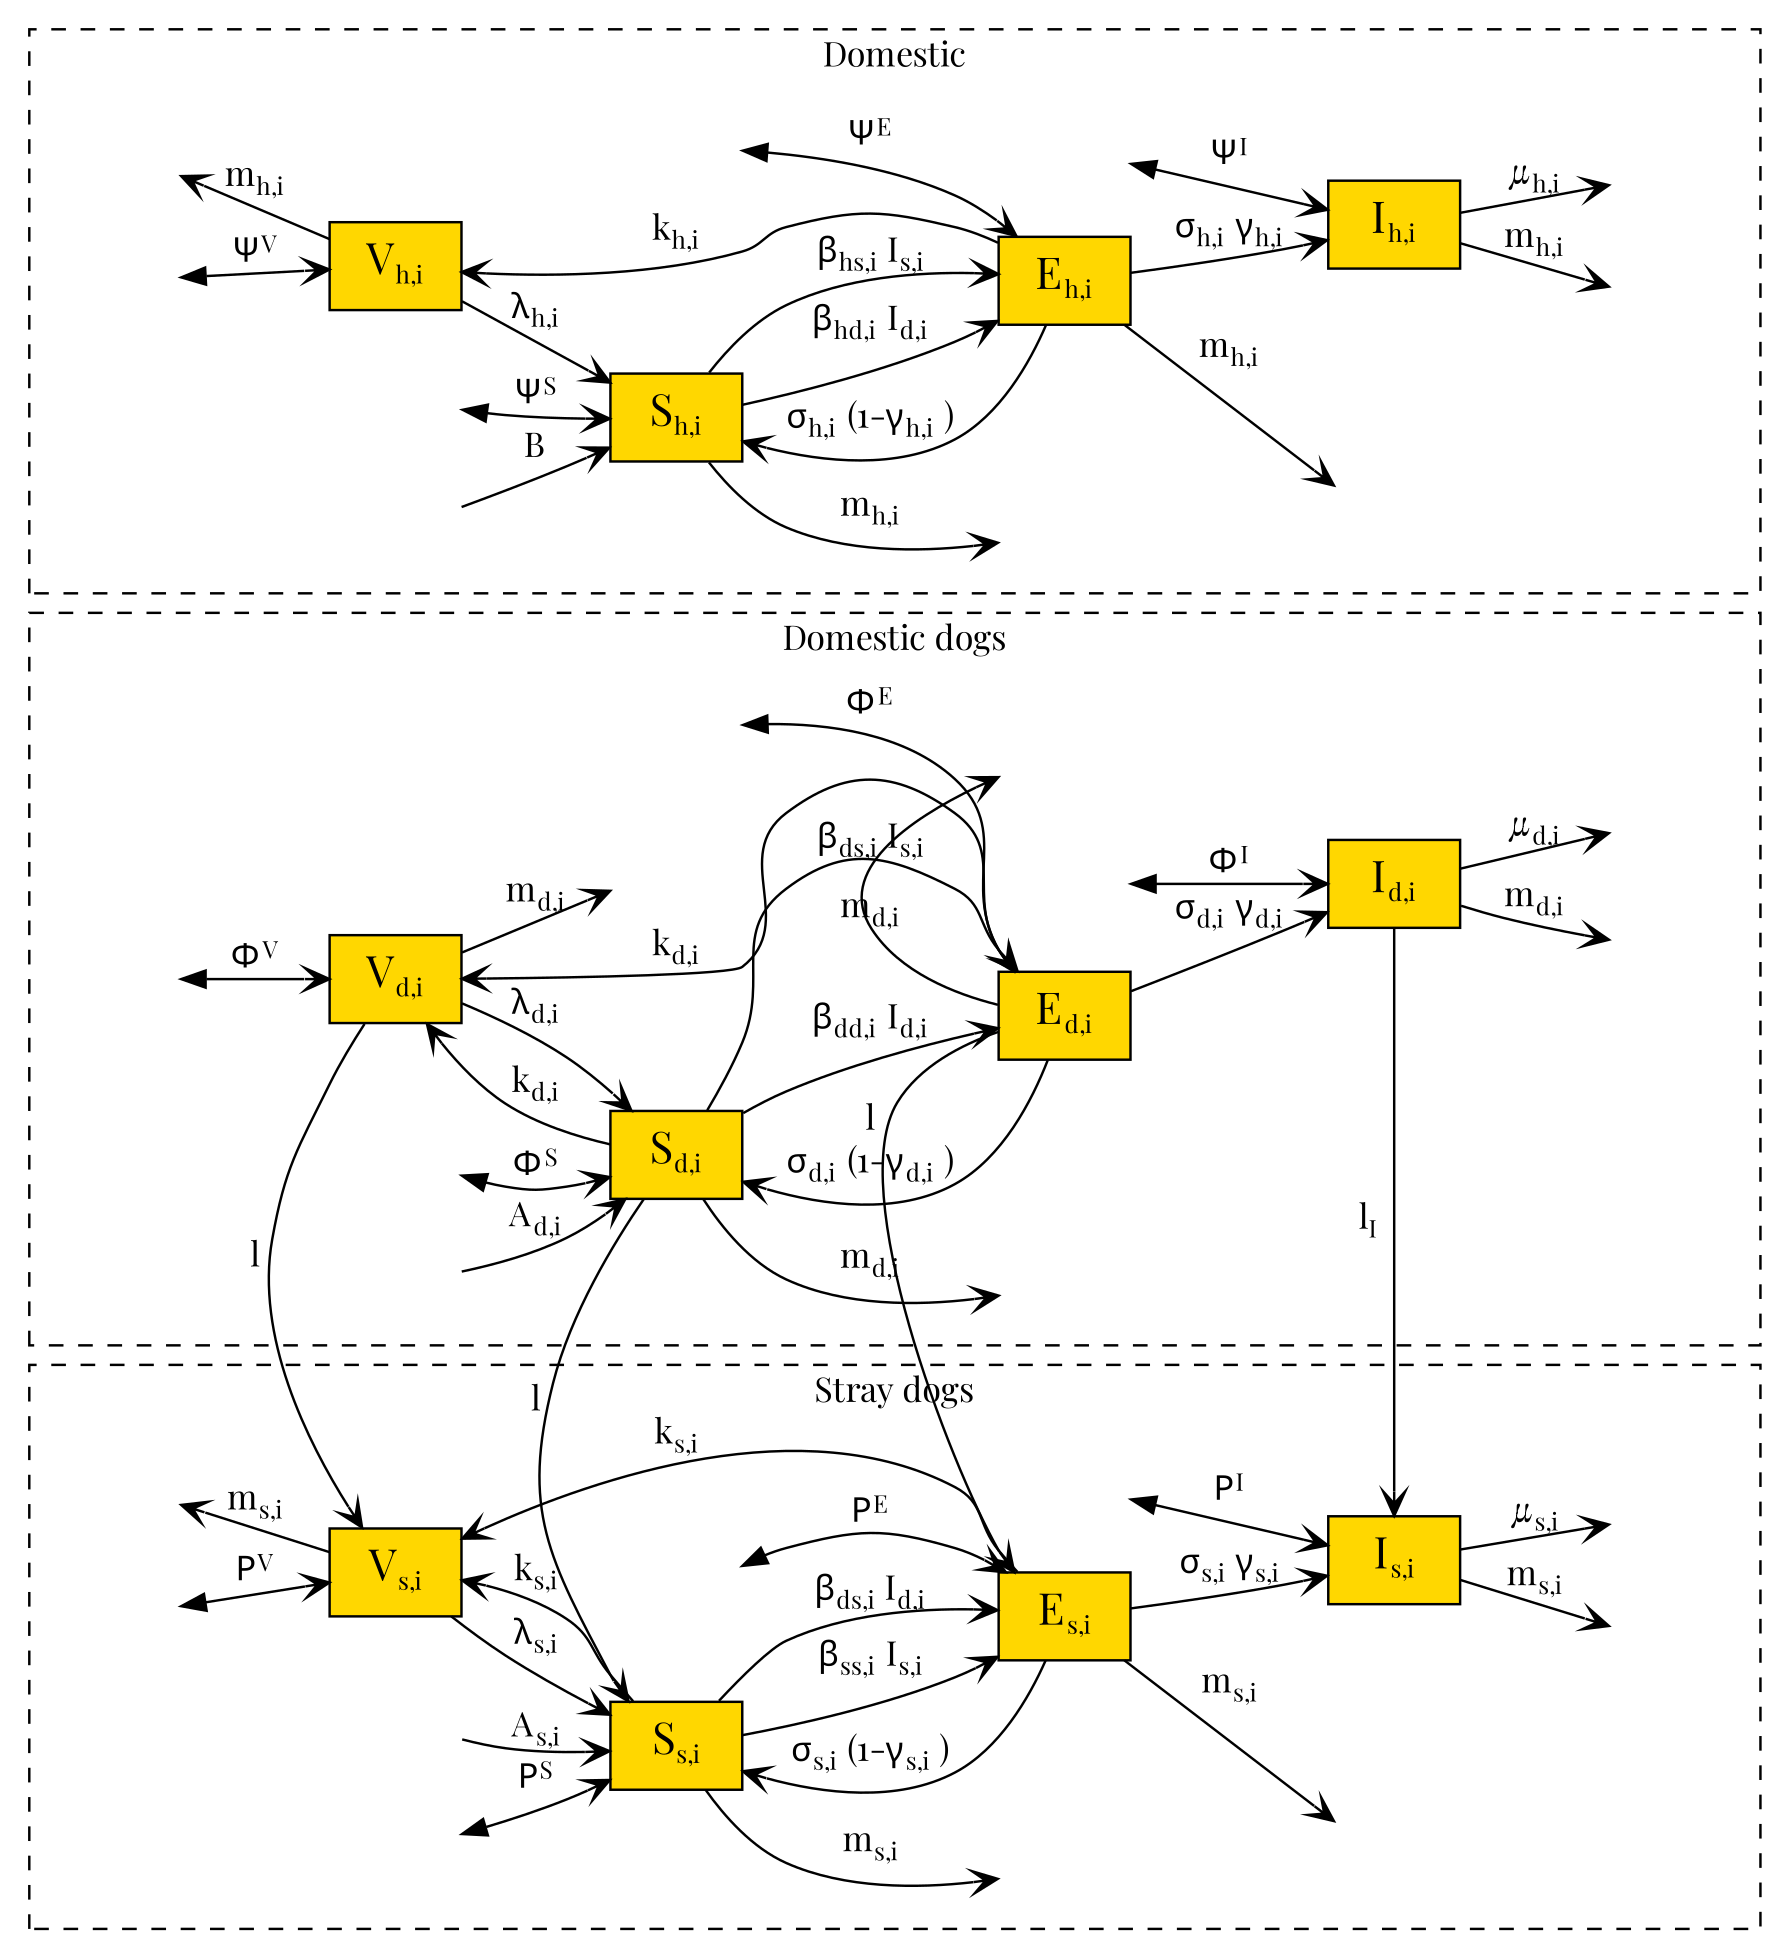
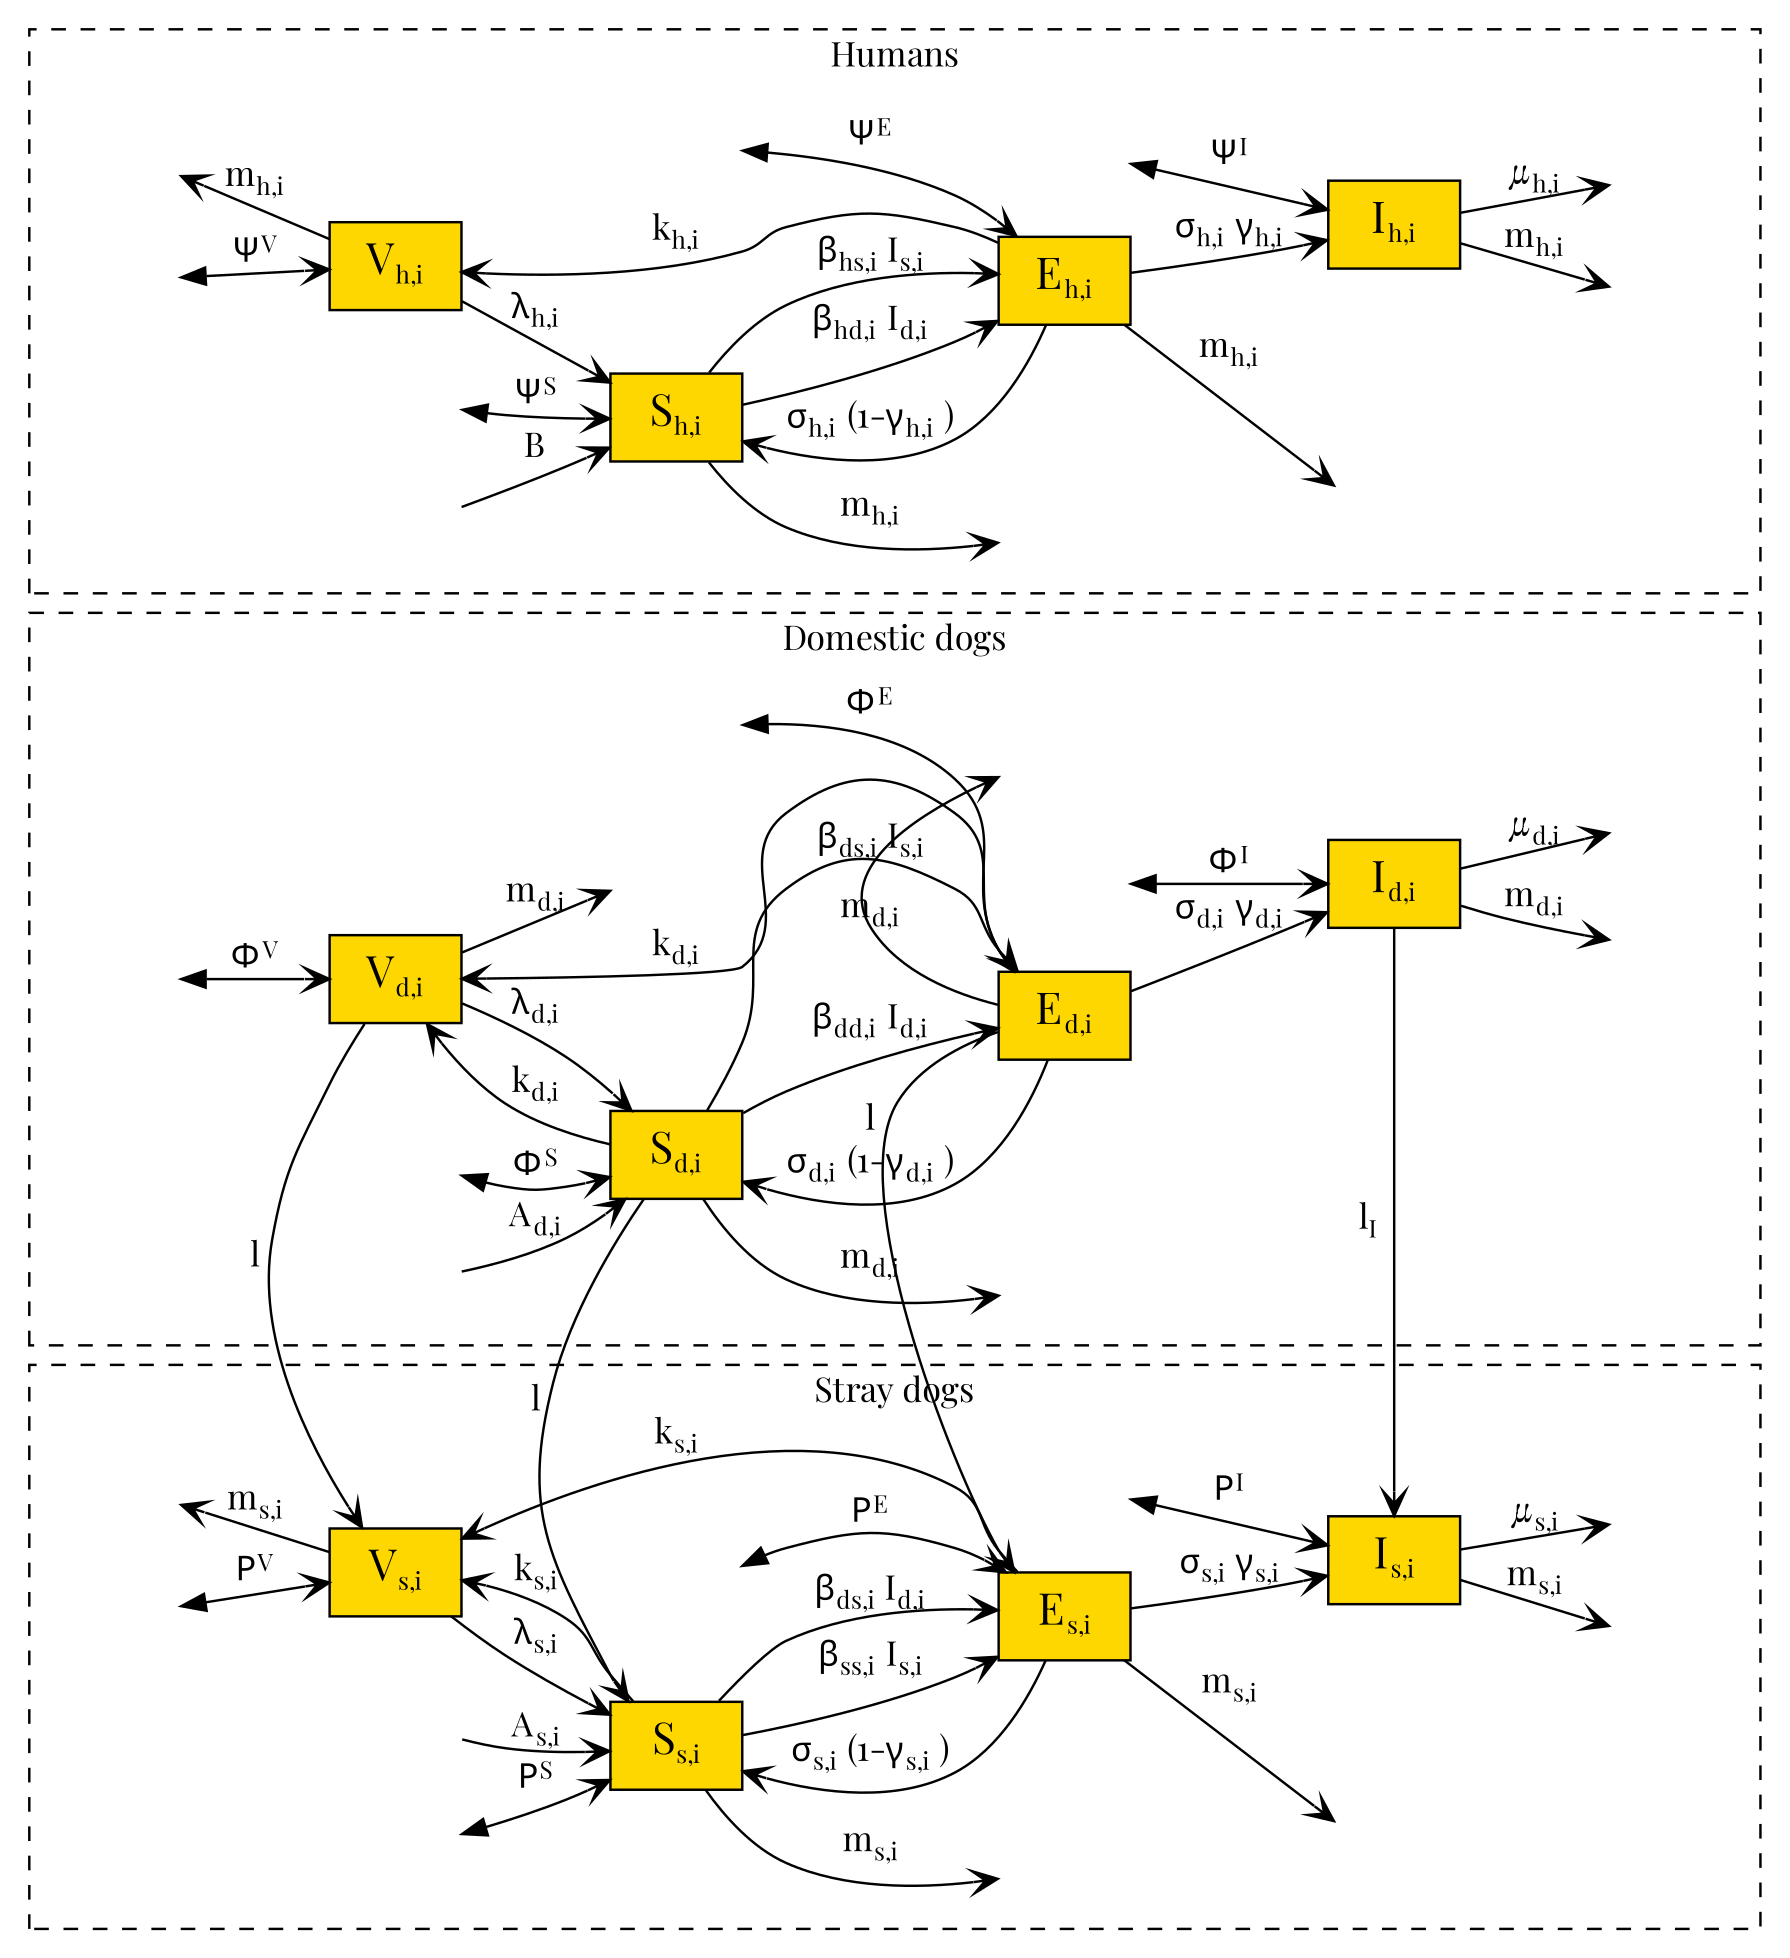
  digraph {
    compound=true
    rank=same
    rankdir=LR
    fontname="Playfair Display"
    node [fontsize=18 shape=box fontname="Playfair Display" color=white]
    edge [arrowhead=vee fontname="Playfair Display"]
    n1 [fillcolor=Gold label=<V<SUB><FONT POINT-SIZE="12">s,i</FONT></SUB>> style=filled color=""]
    n2 [fillcolor=Gold label=<S<SUB><FONT POINT-SIZE="12">s,i</FONT></SUB>> style=filled color=""]
    n3 [label=" "]
    n4 [fillcolor=Gold label=<I<SUB><FONT POINT-SIZE="12">s,i</FONT></SUB>> style=filled color=""]
    n5 [label=" "]
    n6 [label=" "]
    n7 [fillcolor=Gold label=<E<SUB><FONT POINT-SIZE="12">s,i</FONT></SUB>> style=filled color=""]
    n8 [label=" "]
    n9 [label=" "]
    n10 [label=" "]
    n11 [label=" "]
    n12 [label=" "]
    n13 [label=" "]
    n14 [label=" "]
    n15 [fillcolor=Gold label=<V<SUB><FONT POINT-SIZE="12">d,i</FONT></SUB>> style=filled color=""]
    n16 [fillcolor=Gold label=<S<SUB><FONT POINT-SIZE="12">d,i</FONT></SUB>> style=filled color=""]
    n17 [label=" "]
    n18 [fillcolor=Gold label=<I<SUB><FONT POINT-SIZE="12">d,i</FONT></SUB>> style=filled color=""]
    n19 [label=" "]
    n20 [label=" "]
    n21 [fillcolor=Gold label=<E<SUB><FONT POINT-SIZE="12">d,i</FONT></SUB>> style=filled color=""]
    n22 [label=" "]
    n23 [label=" "]
    n24 [label=" "]
    n25 [label=" "]
    n26 [label=" "]
    n27 [label=" "]
    n28 [label=" "]
    n29 [fillcolor=Gold label=<V<SUB><FONT POINT-SIZE="12">h,i</FONT></SUB>> style=filled color=""]
    n30 [fillcolor=Gold label=<S<SUB><FONT POINT-SIZE="12">h,i</FONT></SUB>> style=filled color=""]
    n31 [label=" "]
    n32 [fillcolor=Gold label=<I<SUB><FONT POINT-SIZE="12">h,i</FONT></SUB>> style=filled color=""]
    n33 [label=" "]
    n34 [label=" "]
    n35 [fillcolor=Gold label=<E<SUB><FONT POINT-SIZE="12">h,i</FONT></SUB>> style=filled color=""]
    n36 [label=" "]
    n37 [label=" "]
    n38 [label=" "]
    n39 [label=" "]
    n40 [label=" "]
    n41 [label=" "]
    n42 [label=" "]
    subgraph cluster_1 {
      label="Stray dogs"
      labeljust=c
      style=dashed
      n1
      n2
      n3
      n4
      n5
      n6
      n7
      n8
      n9
      n10
      n11
      n12
      n13
      n14
    }
    subgraph cluster_2 {
      label="Domestic dogs"
      labeljust=c
      style=dashed
      n15
      n16
      n17
      n18
      n19
      n20
      n21
      n22
      n23
      n24
      n25
      n26
      n27
      n28
    }
    subgraph cluster_3 {
-     label=Domestic
+     label=Humans
      labeljust=c
      style=dashed
      n29
      n30
      n31
      n32
      n33
      n34
      n35
      n36
      n37
      n38
      n39
      n40
      n41
      n42
    }
    n1 -> n2 [label=<&lambda;<SUB><FONT POINT-SIZE="12">s,i</FONT></SUB>>]
    n1 -> n3 [constraint=false label=<m<SUB><FONT POINT-SIZE="12">s,i</FONT></SUB>>]
    n2 -> n1 [label=<k<SUB><FONT POINT-SIZE="12">s,i</FONT></SUB>>]
    n2 -> n7 [label=<&beta;<SUB><FONT POINT-SIZE="12">ss,i</FONT></SUB>&nbsp;I<SUB><FONT POINT-SIZE="12">s,i</FONT></SUB>>]
    n2 -> n7 [label=<&beta;<SUB><FONT POINT-SIZE="12">ds,i</FONT></SUB>&nbsp;I<SUB><FONT POINT-SIZE="12">d,i</FONT></SUB>>]
    n2 -> n9 [label=<m<SUB><FONT POINT-SIZE="12">s,i</FONT></SUB>>]
    n4 -> n5 [label=<m<SUB><FONT POINT-SIZE="12">s,i</FONT></SUB>>]
    n4 -> n6 [label=<&mu;<SUB><FONT POINT-SIZE="12">s,i</FONT></SUB>>]
    n7 -> n1 [label=<k<SUB><FONT POINT-SIZE="12">s,i</FONT></SUB>>]
    n7 -> n2 [label=<&sigma;<SUB><FONT POINT-SIZE="12">s,i</FONT>&nbsp;</SUB>(1-&gamma;<SUB><FONT POINT-SIZE="12">s,i</FONT></SUB>&nbsp;)>]
    n7 -> n4 [label=<&sigma;<SUB><FONT POINT-SIZE="12">s,i</FONT>&nbsp;</SUB>&gamma;<SUB><FONT POINT-SIZE="12">s,i</FONT></SUB>>]
    n7 -> n8 [constraint=false label=<m<SUB><FONT POINT-SIZE="12">s,i</FONT></SUB>>]
    n9 -> n8 [style=invis]
    n10 -> n4 [dir=both label=<&Rho;<SUP><FONT POINT-SIZE="12">I</FONT></SUP>>]
    n11 -> n7 [dir=both label=<&Rho;<SUP><FONT POINT-SIZE="12">E</FONT></SUP>>]
    n12 -> n1 [dir=both label=<&Rho;<SUP><FONT POINT-SIZE="12">V</FONT></SUP>>]
    n13 -> n2 [dir=both label=<&Rho;<SUP><FONT POINT-SIZE="12">S</FONT></SUP>>]
    n14 -> n2 [label=<A<SUB><FONT POINT-SIZE="12">s,i</FONT></SUB>>]
    n15 -> n1 [constraint=false label=l]
    n15 -> n16 [label=<&lambda;<SUB><FONT POINT-SIZE="12">d,i</FONT></SUB>>]
    n15 -> n17 [label=<m<SUB><FONT POINT-SIZE="12">d,i</FONT></SUB>>]
    n16 -> n2 [constraint=false label=l]
    n16 -> n15 [label=<k<SUB><FONT POINT-SIZE="12">d,i</FONT></SUB>>]
    n16 -> n21 [label=<&beta;<SUB><FONT POINT-SIZE="12">dd,i</FONT></SUB>&nbsp;I<SUB><FONT POINT-SIZE="12">d,i</FONT></SUB>>]
    n16 -> n21 [label=<&beta;<SUB><FONT POINT-SIZE="12">ds,i</FONT></SUB>&nbsp;I<SUB><FONT POINT-SIZE="12">s,i</FONT></SUB>>]
    n16 -> n23 [label=<m<SUB><FONT POINT-SIZE="12">d,i</FONT></SUB>>]
    n18 -> n4 [constraint=false label=<l<SUB><FONT POINT-SIZE="12">I</FONT></SUB>>]
    n18 -> n19 [label=<m<SUB><FONT POINT-SIZE="12">d,i</FONT></SUB>>]
    n18 -> n20 [label=<&mu;<SUB><FONT POINT-SIZE="12">d,i</FONT></SUB>>]
    n21 -> n7 [constraint=false label=l]
    n21 -> n15 [label=<k<SUB><FONT POINT-SIZE="12">d,i</FONT></SUB>>]
    n21 -> n16 [label=<&sigma;<SUB><FONT POINT-SIZE="12">d,i</FONT>&nbsp;</SUB>(1-&gamma;<SUB><FONT POINT-SIZE="12">d,i</FONT></SUB>&nbsp;)>]
    n21 -> n18 [label=<&sigma;<SUB><FONT POINT-SIZE="12">d,i</FONT>&nbsp;</SUB>&gamma;<SUB><FONT POINT-SIZE="12">d,i</FONT></SUB>>]
    n21 -> n22 [constraint=false label=<m<SUB><FONT POINT-SIZE="12">d,i</FONT></SUB>>]
    n22 -> n18 [style=invis]
    n24 -> n18 [dir=both label=<&Phi;<SUP><FONT POINT-SIZE="12">I</FONT></SUP>>]
    n25 -> n21 [dir=both label=<&Phi;<SUP><FONT POINT-SIZE="12">E</FONT></SUP>>]
    n26 -> n15 [dir=both label=<&Phi;<SUP><FONT POINT-SIZE="12">V</FONT></SUP>>]
    n27 -> n16 [dir=both label=<&Phi;<SUP><FONT POINT-SIZE="12">S</FONT></SUP>>]
    n28 -> n16 [label=<A<SUB><FONT POINT-SIZE="12">d,i</FONT></SUB>>]
    n29 -> n30 [label=<&lambda;<SUB><FONT POINT-SIZE="12">h,i</FONT></SUB>>]
    n29 -> n31 [constraint=false label=<m<SUB><FONT POINT-SIZE="12">h,i</FONT></SUB>>]
    n30 -> n35 [label=<&beta;<SUB><FONT POINT-SIZE="12">hd,i</FONT></SUB>&nbsp;I<SUB><FONT POINT-SIZE="12">d,i</FONT></SUB>>]
    n30 -> n35 [label=<&beta;<SUB><FONT POINT-SIZE="12">hs,i</FONT></SUB>&nbsp;I<SUB><FONT POINT-SIZE="12">s,i</FONT></SUB>>]
    n30 -> n37 [label=<m<SUB><FONT POINT-SIZE="12">h,i</FONT></SUB>>]
    n32 -> n33 [label=<m<SUB><FONT POINT-SIZE="12">h,i</FONT></SUB>>]
    n32 -> n34 [label=<&mu;<SUB><FONT POINT-SIZE="12">h,i</FONT></SUB>>]
    n35 -> n29 [label=<k<SUB><FONT POINT-SIZE="12">h,i</FONT></SUB>>]
    n35 -> n30 [label=<&sigma;<SUB><FONT POINT-SIZE="12">h,i</FONT>&nbsp;</SUB>(1-&gamma;<SUB><FONT POINT-SIZE="12">h,i</FONT></SUB>&nbsp;)>]
    n35 -> n32 [label=<&sigma;<SUB><FONT POINT-SIZE="12">h,i</FONT>&nbsp;</SUB>&gamma;<SUB><FONT POINT-SIZE="12">h,i</FONT></SUB>>]
    n35 -> n36 [constraint=false label=<m<SUB><FONT POINT-SIZE="12">h,i</FONT></SUB>>]
    n37 -> n36 [style=invis]
    n38 -> n32 [dir=both label=<&Psi;<SUP><FONT POINT-SIZE="12">I</FONT></SUP>>]
    n39 -> n35 [dir=both label=<&Psi;<SUP><FONT POINT-SIZE="12">E</FONT></SUP>>]
    n40 -> n29 [dir=both label=<&Psi;<SUP><FONT POINT-SIZE="12">V</FONT></SUP>>]
    n41 -> n30 [dir=both label=<&Psi;<SUP><FONT POINT-SIZE="12">S</FONT></SUP>>]
    n42 -> n30 [label=B]
  }
